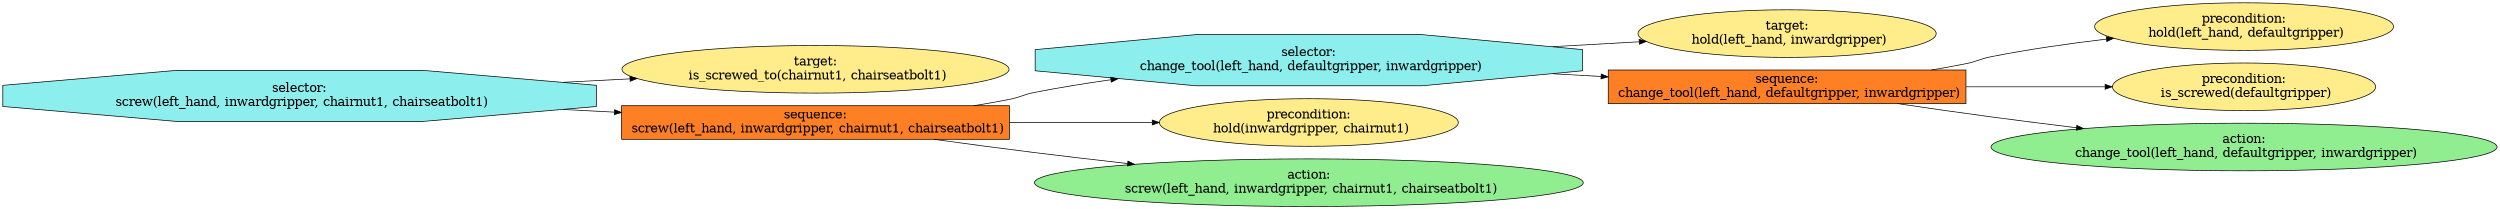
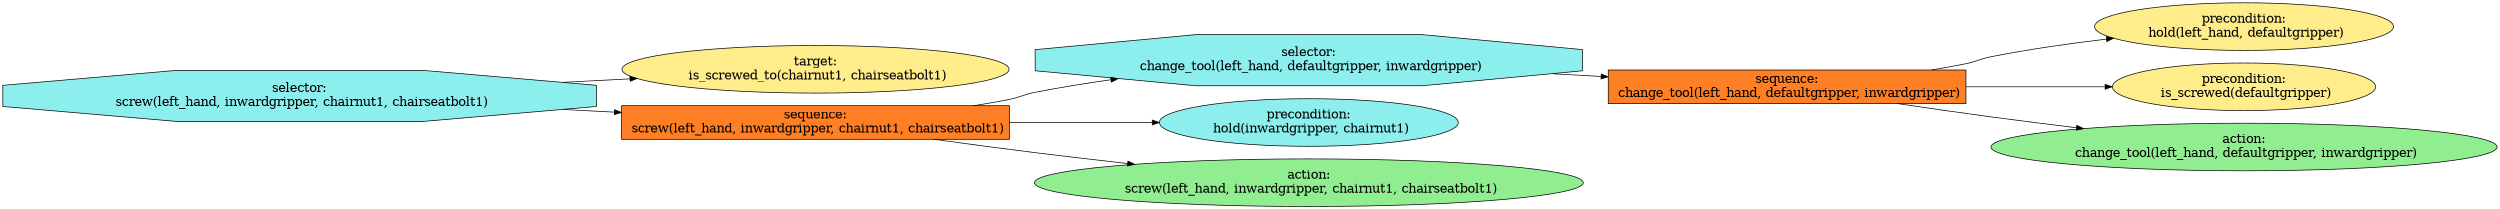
  digraph {
    fontname="times-roman"
    ordering=out
    rankdir=LR
    node [fillcolor=lightgoldenrod1 fontcolor=black fontname="times-roman" fontsize=18 shape=ellipse style=filled]
    edge [fontname="times-roman"]
    n1 [fillcolor=darkslategray2 label="selector:\n screw(left_hand, inwardgripper, chairnut1, chairseatbolt1)" shape=octagon]
    n2 [label="target:\n is_screwed_to(chairnut1, chairseatbolt1)"]
    n3 [fillcolor=chocolate1 label="sequence:\n screw(left_hand, inwardgripper, chairnut1, chairseatbolt1)" shape=box]
    n4 [fillcolor=darkslategray2 label="selector:\n change_tool(left_hand, defaultgripper, inwardgripper)" shape=octagon]
-   n5 [label="precondition:\n hold(inwardgripper, chairnut1)"]
+   n5 [fillcolor=darkslategray2 label="precondition:\n hold(inwardgripper, chairnut1)"]
    n6 [fillcolor=lightgreen label="action:\n screw(left_hand, inwardgripper, chairnut1, chairseatbolt1)"]
-   n7 [label="target:\n hold(left_hand, inwardgripper)"]
    n8 [fillcolor=chocolate1 label="sequence:\n change_tool(left_hand, defaultgripper, inwardgripper)" shape=box]
    n9 [label="precondition:\n hold(left_hand, defaultgripper)"]
    n10 [label="precondition:\n is_screwed(defaultgripper)"]
    n11 [fillcolor=lightgreen label="action:\n change_tool(left_hand, defaultgripper, inwardgripper)"]
    n1 -> n2
    n1 -> n3
    n3 -> n4
    n3 -> n5
    n3 -> n6
-   n4 -> n7
    n4 -> n8
    n8 -> n9
    n8 -> n10
    n8 -> n11
  }
